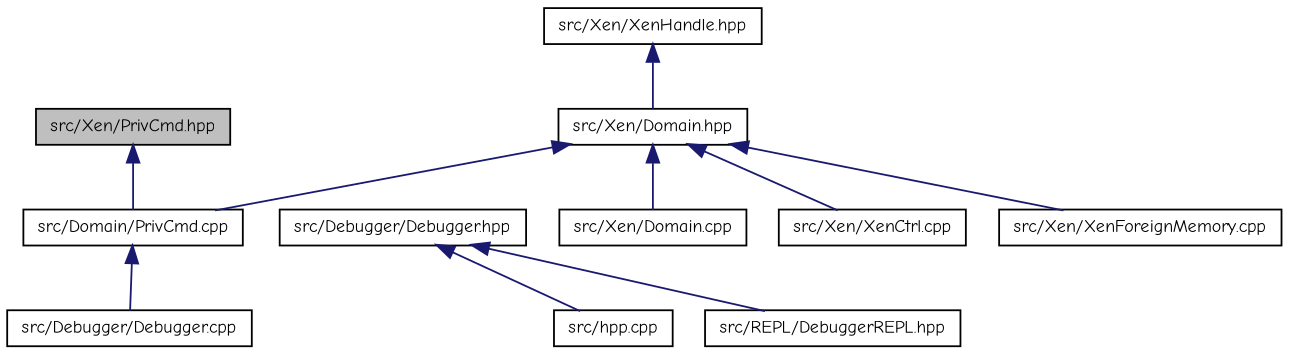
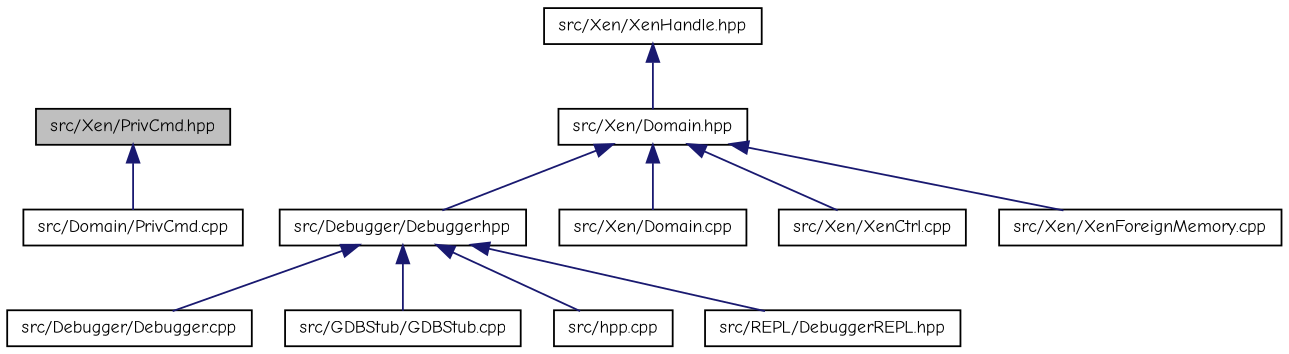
  digraph {
    fontname="Comic Neue"
    node [color=black fillcolor=white fontname="Comic Neue" fontsize=10 shape=record style=filled]
    edge [color=midnightblue dir=back fontname="Comic Neue" fontsize=10 labelfontname=Helvetica labelfontsize=10 style=solid]
    n1 [fillcolor=grey75 fontcolor=black height=0.2 label="src/Xen/PrivCmd.hpp" width=0.4]
    n2 [height=0.2 label="src/Domain/PrivCmd.cpp" width=0.4]
    n3 [height=0.2 label="src/Xen/XenHandle.hpp" width=0.4]
    n4 [height=0.2 label="src/Xen/Domain.hpp" width=0.4]
    n5 [height=0.2 label="src/Debugger/Debugger.hpp" width=0.4]
    n6 [height=0.2 label="src/Xen/Domain.cpp" width=0.4]
    n7 [height=0.2 label="src/Xen/XenCtrl.cpp" width=0.4]
    n8 [height=0.2 label="src/Xen/XenForeignMemory.cpp" width=0.4]
    n9 [height=0.2 label="src/Debugger/Debugger.cpp" width=0.4]
+   n10 [height=0.2 label="src/GDBStub/GDBStub.cpp" width=0.4]
    n11 [height=0.2 label="src/hpp.cpp" width=0.4]
    n12 [height=0.2 label="src/REPL/DebuggerREPL.hpp" width=0.4]
    n1 -> n2
    n3 -> n4
-   n4 -> n2
+   n4 -> n5
    n4 -> n6
    n4 -> n7
    n4 -> n8
-   n2 -> n9
+   n5 -> n9
+   n5 -> n10
    n5 -> n11
    n5 -> n12
  }
